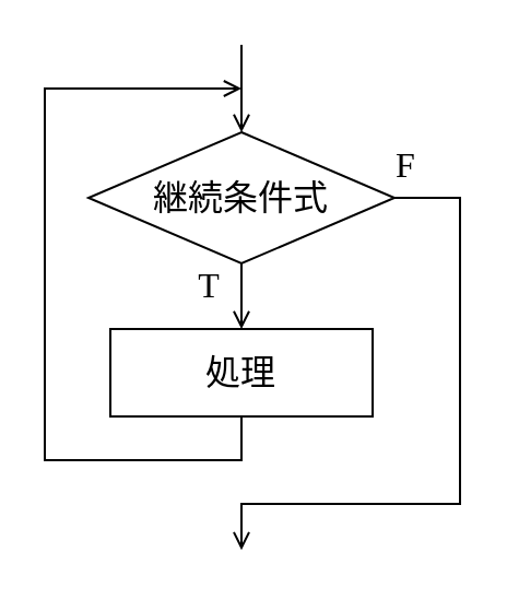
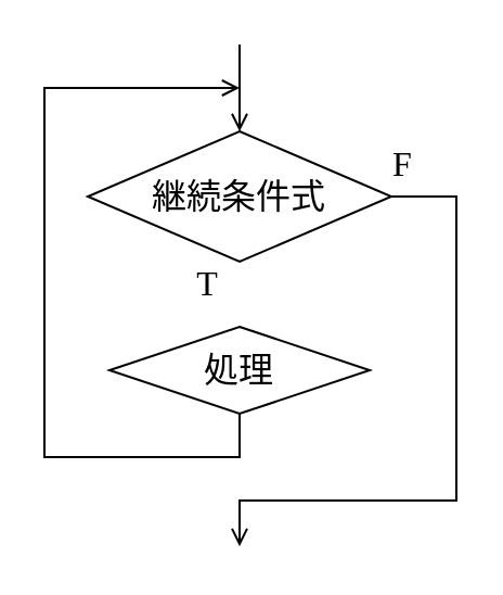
  <mxCell id="0" />
  <mxCell id="1" parent="0" />
- <mxCell id="2" style="edgeStyle=none;html=1;exitX=0.5;exitY=1;exitDx=0;exitDy=0;exitPerimeter=0;entryX=0.5;entryY=0;entryDx=0;entryDy=0;endArrow=open;endFill=0;fontFamily=Lucida Console;fontSize=16;" parent="1" source="5" target="7" edge="1"><mxGeometry relative="1" as="geometry" /></mxCell>
  <mxCell id="3" style="edgeStyle=none;html=1;exitX=0.5;exitY=0;exitDx=0;exitDy=0;exitPerimeter=0;startArrow=open;startFill=0;endArrow=none;endFill=0;fontFamily=Lucida Console;fontSize=16;" parent="1" source="5" edge="1"><mxGeometry relative="1" as="geometry"><mxPoint x="110" y="20" as="targetPoint" /></mxGeometry></mxCell>
  <mxCell id="4" style="edgeStyle=orthogonalEdgeStyle;html=1;exitX=1;exitY=0.5;exitDx=0;exitDy=0;exitPerimeter=0;endArrow=open;endFill=0;rounded=0;" edge="1" parent="1" source="5"><mxGeometry relative="1" as="geometry"><mxPoint x="110" y="251.075" as="targetPoint" /><Array as="points"><mxPoint x="210" y="90" /><mxPoint x="210" y="230" /><mxPoint x="110" y="230" /></Array></mxGeometry></mxCell>
  <mxCell id="5" value="&lt;font&gt;継続条件式&lt;/font&gt;" style="strokeWidth=1;html=1;shape=mxgraph.flowchart.decision;whiteSpace=wrap;fontSize=16;fontFamily=Lucida Console;" parent="1" vertex="1"><mxGeometry x="40" y="60" width="140" height="60" as="geometry" /></mxCell>
  <mxCell id="6" style="edgeStyle=orthogonalEdgeStyle;html=1;exitX=0.5;exitY=1;exitDx=0;exitDy=0;rounded=0;curved=0;endArrow=open;endFill=0;" edge="1" parent="1" source="7"><mxGeometry relative="1" as="geometry"><mxPoint x="110" y="40" as="targetPoint" /><Array as="points"><mxPoint x="110" y="210" /><mxPoint x="20" y="210" /><mxPoint x="20" y="40" /></Array></mxGeometry></mxCell>
- <mxCell id="7" value="処理" style="rounded=0;whiteSpace=wrap;html=1;fontSize=16;fontFamily=Lucida Console;" parent="1" vertex="1"><mxGeometry x="50" y="150" width="120" height="40" as="geometry" /></mxCell>
+ <mxCell id="7" value="処理" style="rhombus;whiteSpace=wrap;html=1;fontSize=16;fontFamily=Lucida Console;" parent="1" vertex="1"><mxGeometry x="50" y="150" width="120" height="40" as="geometry" /></mxCell>
  <mxCell id="8" value="T" style="text;html=1;align=center;verticalAlign=middle;resizable=0;points=[];autosize=1;strokeColor=none;fillColor=none;fontSize=16;fontFamily=Lucida Console;" parent="1" vertex="1"><mxGeometry x="80" y="115" width="30" height="30" as="geometry" /></mxCell>
  <mxCell id="9" value="F" style="text;html=1;align=center;verticalAlign=middle;resizable=0;points=[];autosize=1;strokeColor=none;fillColor=none;fontSize=16;fontFamily=Lucida Console;" parent="1" vertex="1"><mxGeometry x="170" y="60" width="30" height="30" as="geometry" /></mxCell>
